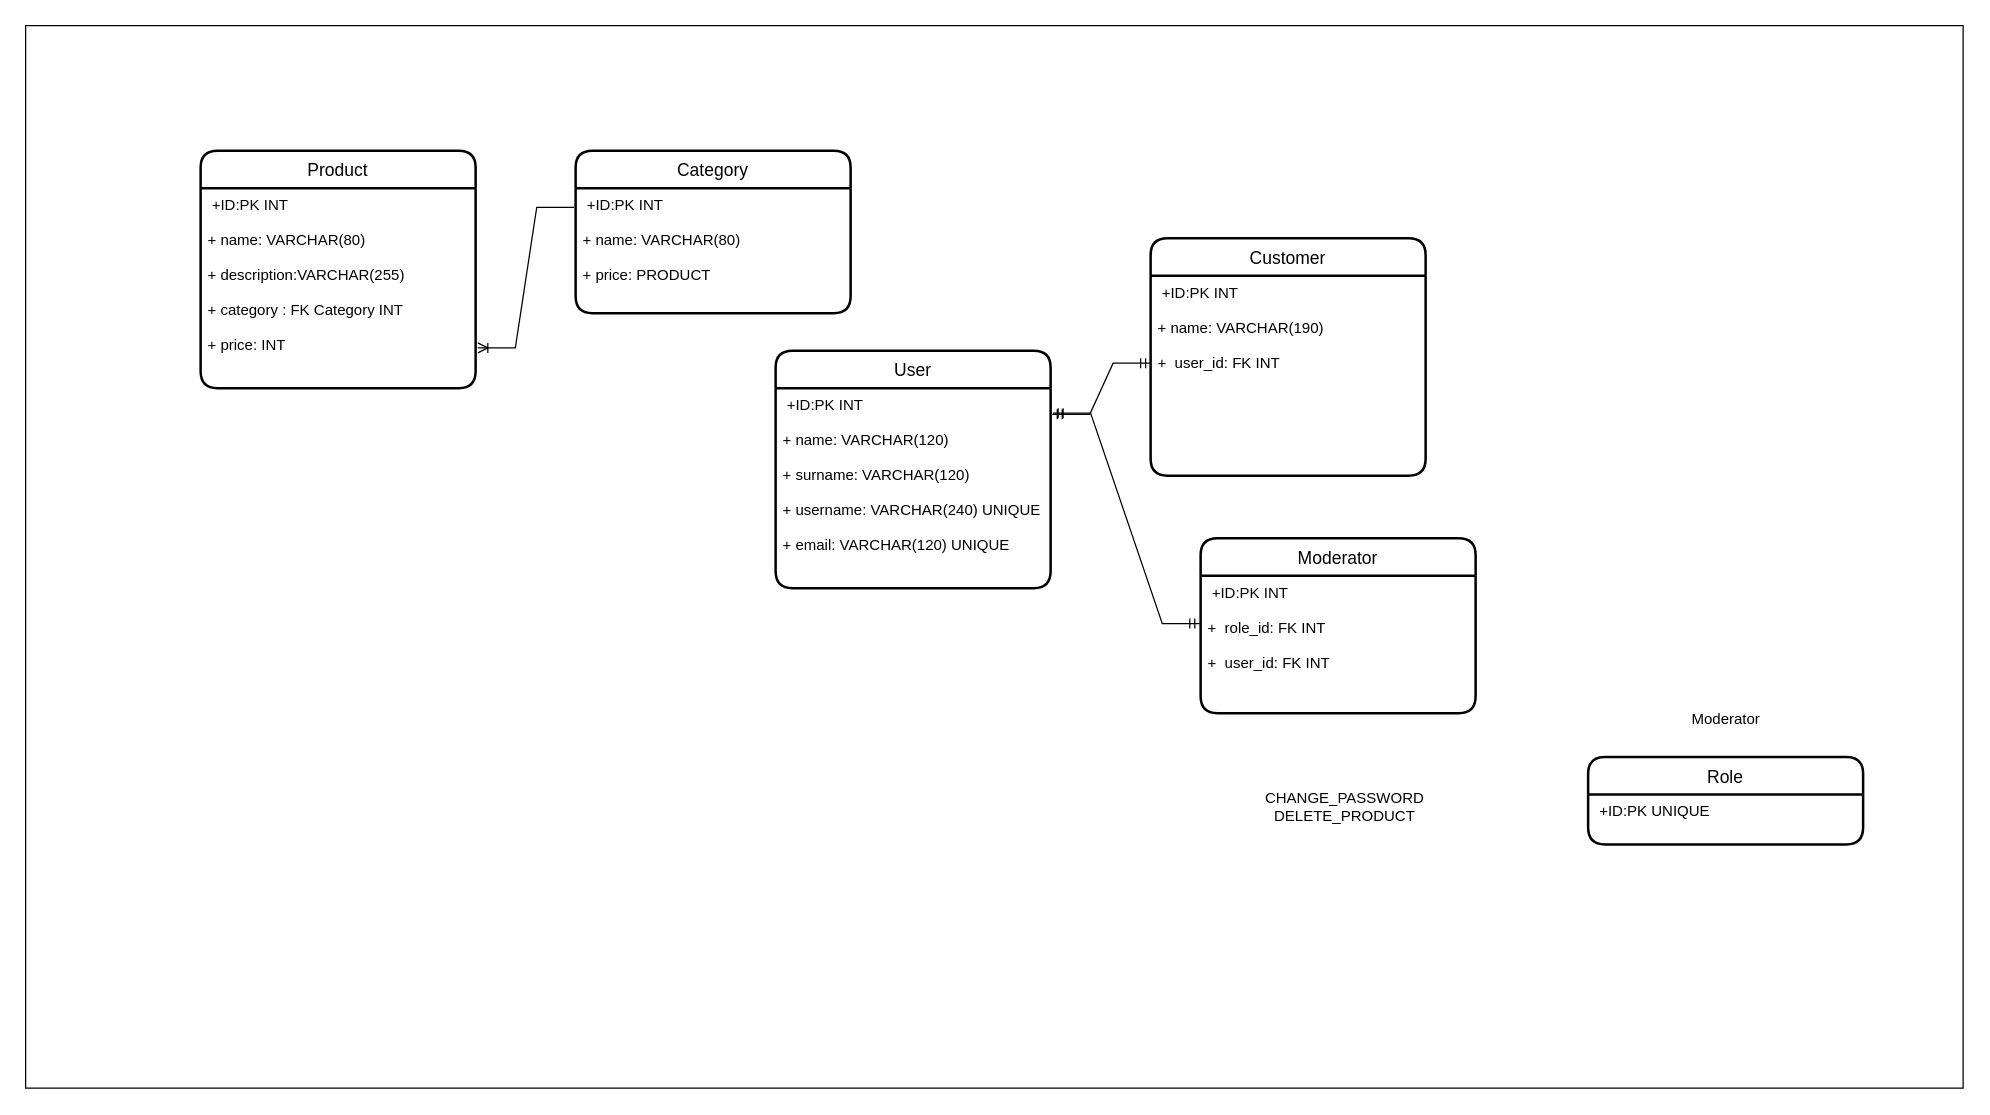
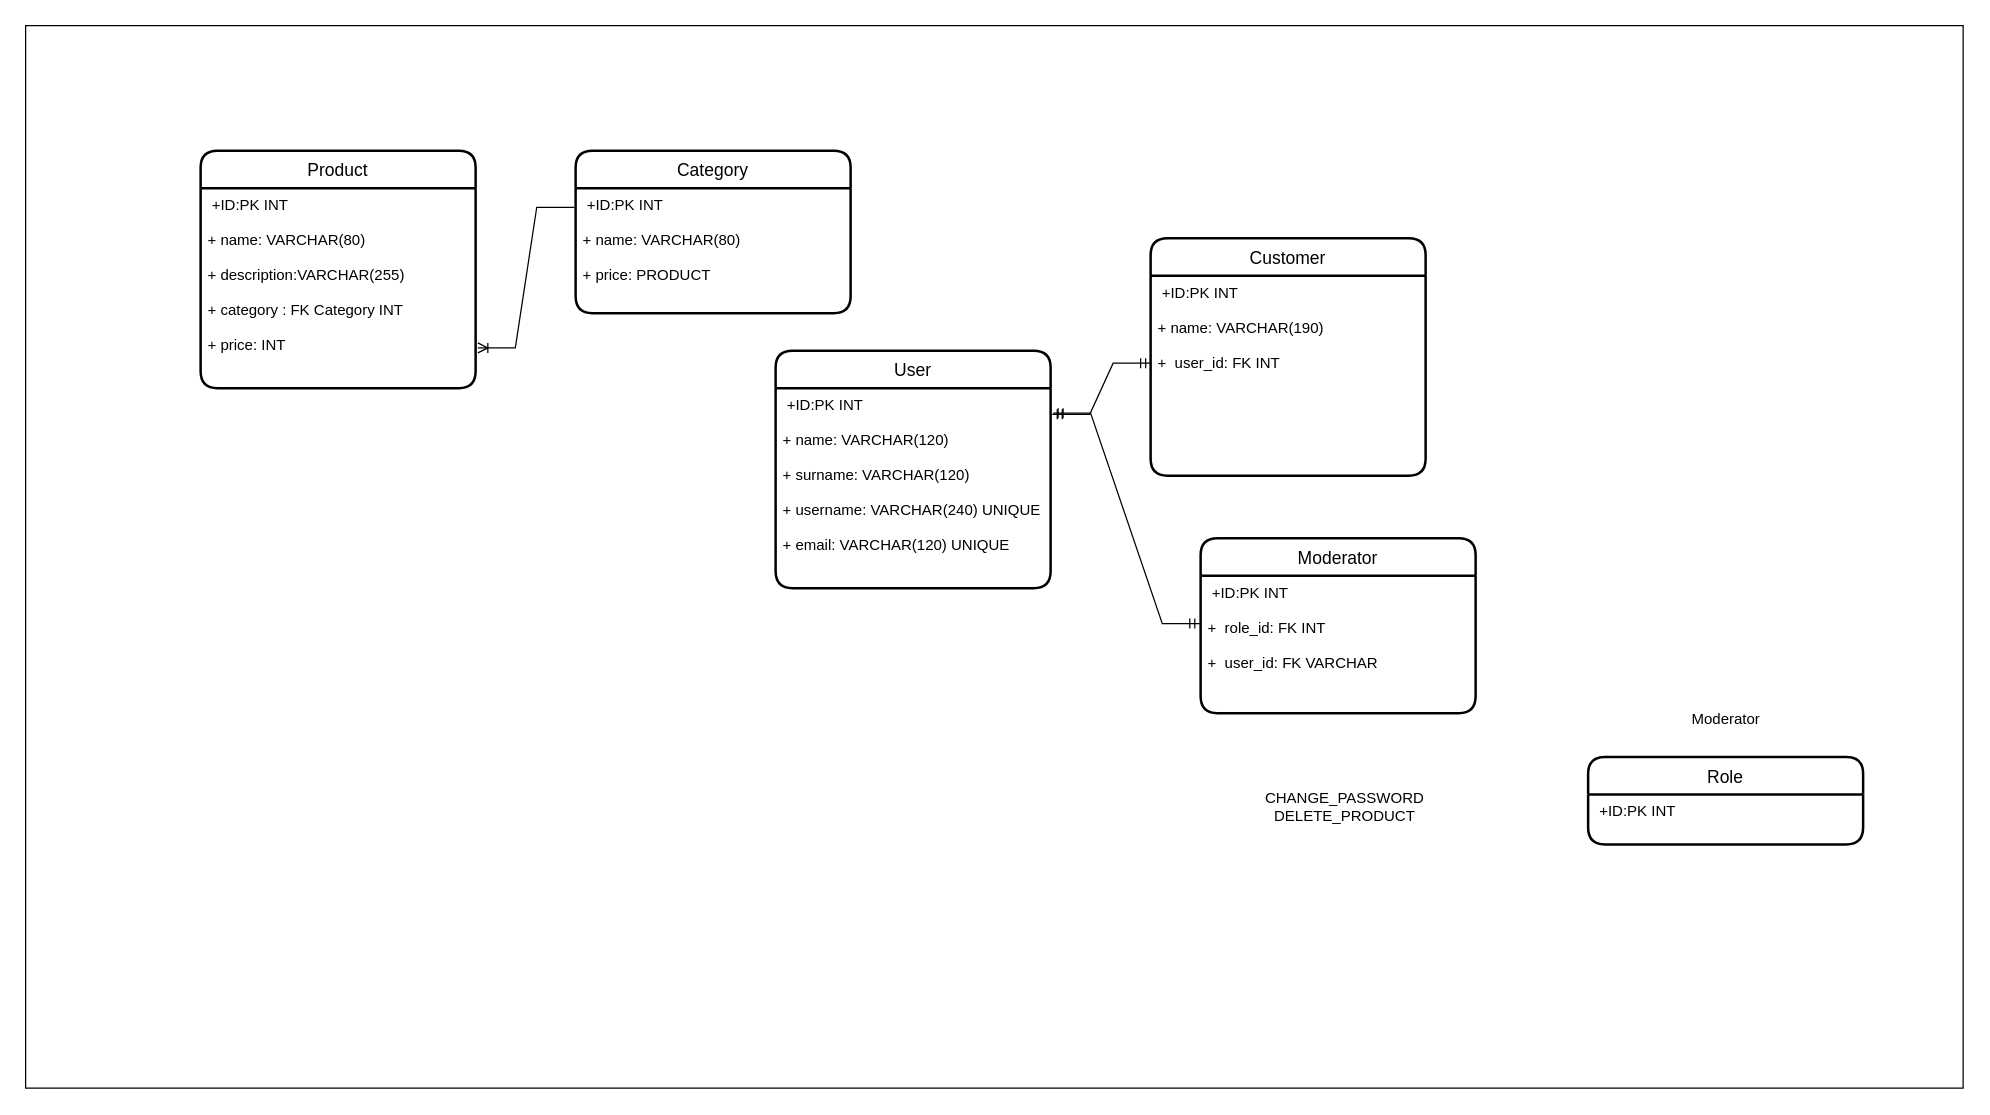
  <mxCell id="0" />
  <mxCell id="1" parent="0" />
  <mxCell id="2" value="" style="rounded=0;whiteSpace=wrap;html=1;" vertex="1" parent="1"><mxGeometry width="1550" height="850" as="geometry" x="20" y="20" /></mxCell>
  <mxCell id="3" value="Product" style="swimlane;childLayout=stackLayout;horizontal=1;startSize=30;horizontalStack=0;rounded=1;fontSize=14;fontStyle=0;strokeWidth=2;resizeParent=0;resizeLast=1;shadow=0;dashed=0;align=center;" vertex="1" parent="1"><mxGeometry x="160" y="120" width="220" height="190" as="geometry" /></mxCell>
  <mxCell id="4" value=" +ID:PK INT&#10;&#10;+ name: VARCHAR(80)&#10;&#10;+ description:VARCHAR(255)&#10;&#10;+ category : FK Category INT&#10;&#10;+ price: INT" style="align=left;strokeColor=none;fillColor=none;spacingLeft=4;fontSize=12;verticalAlign=top;resizable=0;rotatable=0;part=1;" vertex="1" parent="3"><mxGeometry y="30" width="220" height="160" as="geometry" /></mxCell>
  <mxCell id="5" value="Category" style="swimlane;childLayout=stackLayout;horizontal=1;startSize=30;horizontalStack=0;rounded=1;fontSize=14;fontStyle=0;strokeWidth=2;resizeParent=0;resizeLast=1;shadow=0;dashed=0;align=center;" vertex="1" parent="1"><mxGeometry x="460" y="120" width="220" height="130" as="geometry" /></mxCell>
  <mxCell id="6" value=" +ID:PK INT&#10;&#10;+ name: VARCHAR(80)&#10;&#10;+ price: PRODUCT" style="align=left;strokeColor=none;fillColor=none;spacingLeft=4;fontSize=12;verticalAlign=top;resizable=0;rotatable=0;part=1;" vertex="1" parent="5"><mxGeometry y="30" width="220" height="100" as="geometry" /></mxCell>
  <mxCell id="7" value="" style="edgeStyle=entityRelationEdgeStyle;fontSize=12;html=1;endArrow=ERoneToMany;rounded=0;exitX=-0.005;exitY=0.153;exitDx=0;exitDy=0;exitPerimeter=0;entryX=1.008;entryY=0.799;entryDx=0;entryDy=0;entryPerimeter=0;" edge="1" parent="1" source="6" target="4"><mxGeometry width="100" height="100" relative="1" as="geometry"><mxPoint x="420" y="390" as="sourcePoint" /><mxPoint x="420" y="310" as="targetPoint" /></mxGeometry></mxCell>
  <mxCell id="8" value="User" style="swimlane;childLayout=stackLayout;horizontal=1;startSize=30;horizontalStack=0;rounded=1;fontSize=14;fontStyle=0;strokeWidth=2;resizeParent=0;resizeLast=1;shadow=0;dashed=0;align=center;" vertex="1" parent="1"><mxGeometry x="620" y="280" width="220" height="190" as="geometry" /></mxCell>
  <mxCell id="9" value=" +ID:PK INT&#10;&#10;+ name: VARCHAR(120)&#10;&#10;+ surname: VARCHAR(120)&#10;&#10;+ username: VARCHAR(240) UNIQUE&#10;&#10;+ email: VARCHAR(120) UNIQUE" style="align=left;strokeColor=none;fillColor=none;spacingLeft=4;fontSize=12;verticalAlign=top;resizable=0;rotatable=0;part=1;" vertex="1" parent="8"><mxGeometry y="30" width="220" height="160" as="geometry" /></mxCell>
  <mxCell id="10" value="Customer" style="swimlane;childLayout=stackLayout;horizontal=1;startSize=30;horizontalStack=0;rounded=1;fontSize=14;fontStyle=0;strokeWidth=2;resizeParent=0;resizeLast=1;shadow=0;dashed=0;align=center;" vertex="1" parent="1"><mxGeometry x="920" y="190" width="220" height="190" as="geometry" /></mxCell>
  <mxCell id="11" value=" +ID:PK INT&#10;&#10;+ name: VARCHAR(190)&#10;&#10;+  user_id: FK INT" style="align=left;strokeColor=none;fillColor=none;spacingLeft=4;fontSize=12;verticalAlign=top;resizable=0;rotatable=0;part=1;" vertex="1" parent="10"><mxGeometry y="30" width="220" height="160" as="geometry" /></mxCell>
  <mxCell id="12" value="" style="edgeStyle=entityRelationEdgeStyle;fontSize=12;html=1;endArrow=ERmandOne;startArrow=ERmandOne;rounded=0;exitX=1.006;exitY=0.131;exitDx=0;exitDy=0;exitPerimeter=0;" edge="1" parent="1" source="9"><mxGeometry width="100" height="100" relative="1" as="geometry"><mxPoint x="820" y="390" as="sourcePoint" /><mxPoint x="920" y="290" as="targetPoint" /></mxGeometry></mxCell>
  <mxCell id="13" value="Role" style="swimlane;childLayout=stackLayout;horizontal=1;startSize=30;horizontalStack=0;rounded=1;fontSize=14;fontStyle=0;strokeWidth=2;resizeParent=0;resizeLast=1;shadow=0;dashed=0;align=center;" vertex="1" parent="1"><mxGeometry x="1270" y="605" width="220" height="70" as="geometry" /></mxCell>
- <mxCell id="14" value=" +ID:PK UNIQUE&#10;" style="align=left;strokeColor=none;fillColor=none;spacingLeft=4;fontSize=12;verticalAlign=top;resizable=0;rotatable=0;part=1;" vertex="1" parent="13"><mxGeometry y="30" width="220" height="40" as="geometry" /></mxCell>
+ <mxCell id="14" value=" +ID:PK INT&#10;" style="align=left;strokeColor=none;fillColor=none;spacingLeft=4;fontSize=12;verticalAlign=top;resizable=0;rotatable=0;part=1;" vertex="1" parent="13"><mxGeometry y="30" width="220" height="40" as="geometry" /></mxCell>
  <mxCell id="15" value="Moderator" style="swimlane;childLayout=stackLayout;horizontal=1;startSize=30;horizontalStack=0;rounded=1;fontSize=14;fontStyle=0;strokeWidth=2;resizeParent=0;resizeLast=1;shadow=0;dashed=0;align=center;" vertex="1" parent="1"><mxGeometry x="960" y="430" width="220" height="140" as="geometry" /></mxCell>
- <mxCell id="16" value=" +ID:PK INT&#10;&#10;+  role_id: FK INT&#10;&#10;+  user_id: FK INT" style="align=left;strokeColor=none;fillColor=none;spacingLeft=4;fontSize=12;verticalAlign=top;resizable=0;rotatable=0;part=1;" vertex="1" parent="15"><mxGeometry y="30" width="220" height="110" as="geometry" /></mxCell>
+ <mxCell id="16" value=" +ID:PK INT&#10;&#10;+  role_id: FK INT&#10;&#10;+  user_id: FK VARCHAR" style="align=left;strokeColor=none;fillColor=none;spacingLeft=4;fontSize=12;verticalAlign=top;resizable=0;rotatable=0;part=1;" vertex="1" parent="15"><mxGeometry y="30" width="220" height="110" as="geometry" /></mxCell>
  <mxCell id="17" value="" style="edgeStyle=entityRelationEdgeStyle;fontSize=12;html=1;endArrow=ERmandOne;startArrow=ERmandOne;rounded=0;exitX=1.009;exitY=0.125;exitDx=0;exitDy=0;exitPerimeter=0;entryX=-0.003;entryY=0.349;entryDx=0;entryDy=0;entryPerimeter=0;" edge="1" parent="1" source="9" target="16"><mxGeometry width="100" height="100" relative="1" as="geometry"><mxPoint x="853.74" y="336.96" as="sourcePoint" /><mxPoint x="930" y="300" as="targetPoint" /></mxGeometry></mxCell>
  <mxCell id="18" value="Moderator" style="text;html=1;align=center;verticalAlign=middle;resizable=0;points=[];autosize=1;strokeColor=none;fillColor=none;" vertex="1" parent="1"><mxGeometry x="1340" y="560" width="80" height="30" as="geometry" /></mxCell>
  <mxCell id="19" value="CHANGE_PASSWORD&lt;br&gt;DELETE_PRODUCT" style="text;html=1;align=center;verticalAlign=middle;resizable=0;points=[];autosize=1;strokeColor=none;fillColor=none;" vertex="1" parent="1"><mxGeometry x="1000" y="625" width="150" height="40" as="geometry" /></mxCell>
